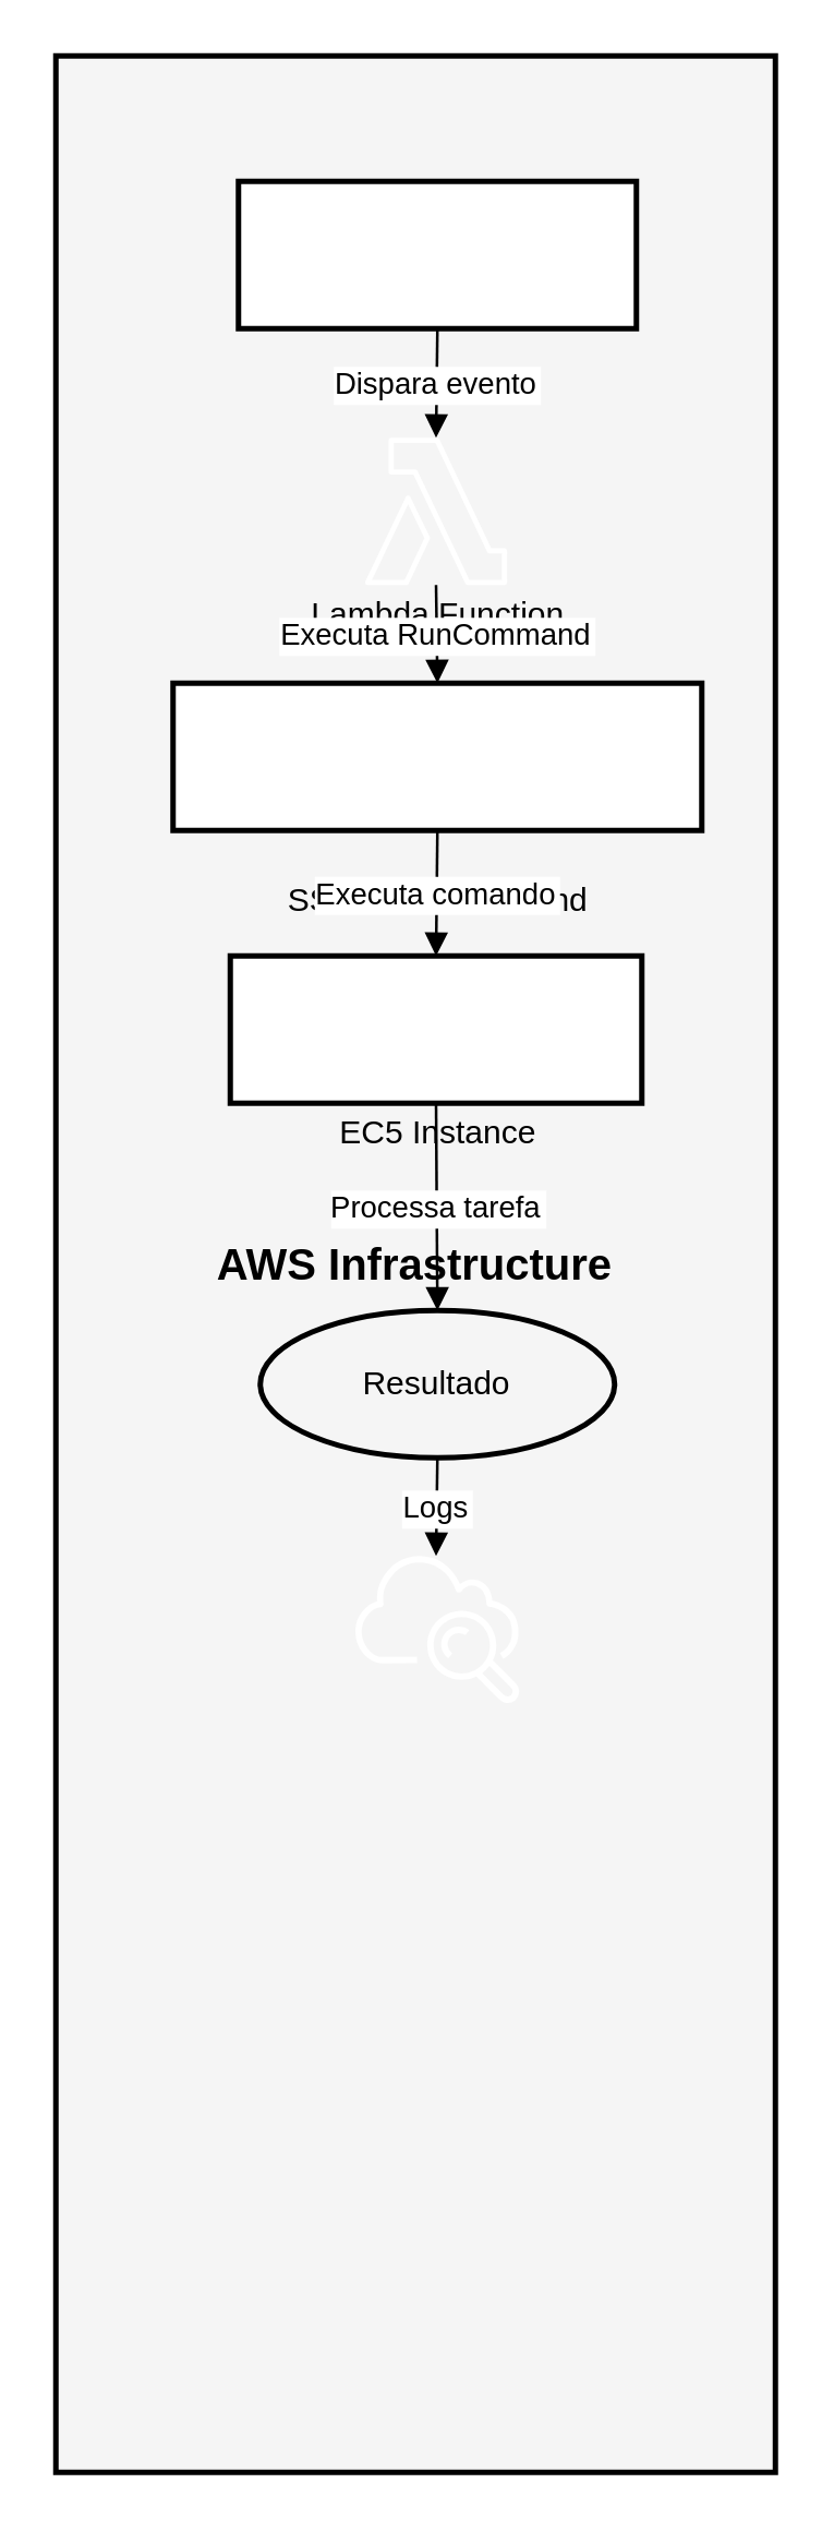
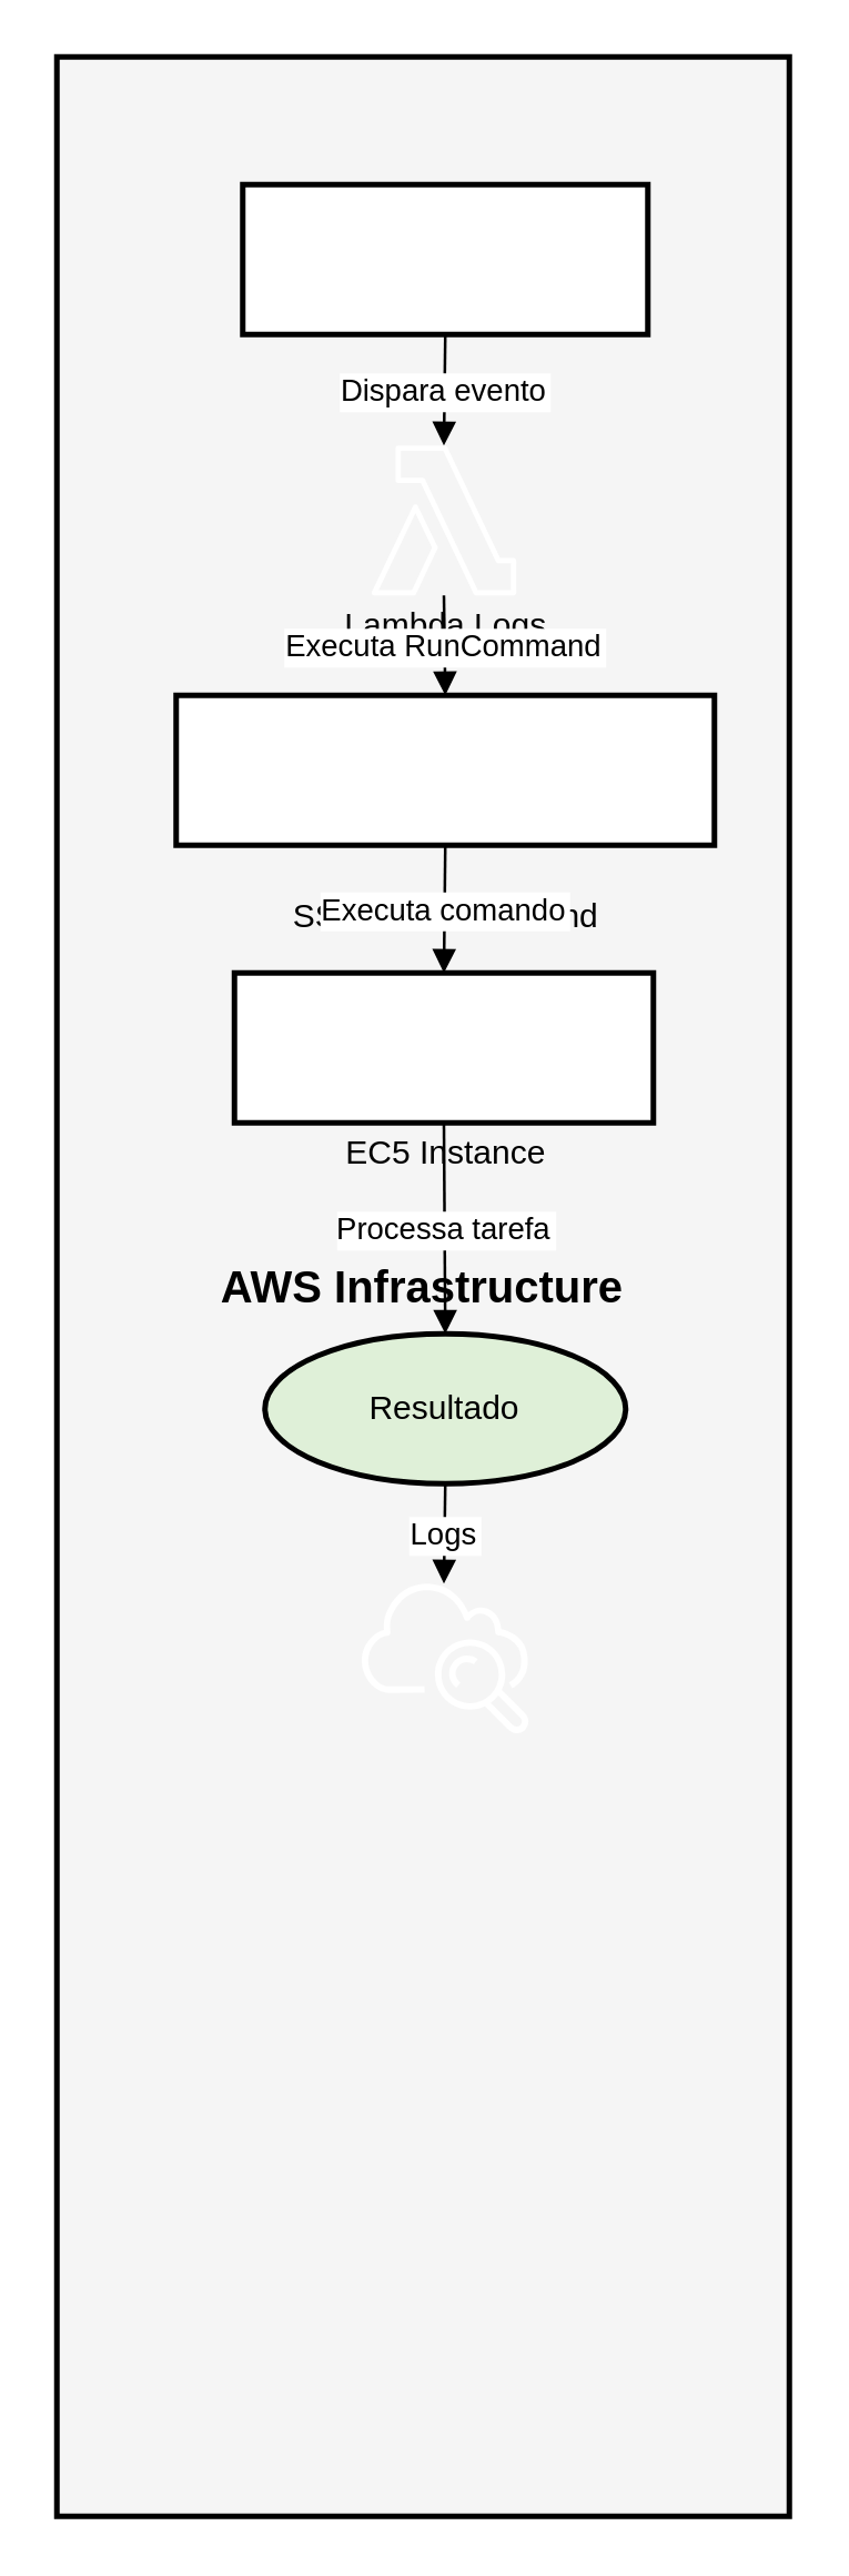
  <mxCell id="0" />
  <mxCell id="1" parent="0" />
  <mxCell id="2" value="AWS Infrastructure" style="whiteSpace=wrap;strokeWidth=2;fillColor=#F5F5F5;fontSize=16;fontStyle=1;" vertex="1" parent="1"><mxGeometry x="20" y="20" width="264" height="886" as="geometry" /></mxCell>
  <mxCell id="3" value="" style="shape=mxgraph.aws4.event_bridge;whiteSpace=wrap;strokeWidth=2;" vertex="1" parent="2"><mxGeometry x="67" y="46" width="146" height="54" as="geometry" /></mxCell>
  <mxCell id="4" value="" style="shape=mxgraph.aws4.lambda;whiteSpace=wrap;strokeWidth=2;" vertex="1" parent="2"><mxGeometry x="48" y="140" width="183" height="54" as="geometry" /></mxCell>
- <mxCell id="5" value="Lambda Function" style="text;html=1;align=center;verticalAlign=bottom;resizable=0;points=[];fontSize=12;" vertex="1" parent="2"><mxGeometry x="48" y="194" width="183" height="20" as="geometry" /></mxCell>
+ <mxCell id="5" value="Lambda Logs" style="text;html=1;align=center;verticalAlign=bottom;resizable=0;points=[];fontSize=12;" vertex="1" parent="2"><mxGeometry x="48" y="194" width="183" height="20" as="geometry" /></mxCell>
  <mxCell id="6" value="" style="shape=mxgraph.aws4.systems_manager_run_command;whiteSpace=wrap;strokeWidth=2;" vertex="1" parent="2"><mxGeometry x="43" y="230" width="194" height="54" as="geometry" /></mxCell>
  <mxCell id="7" value="SSM Run Command" style="text;html=1;align=center;verticalAlign=bottom;resizable=0;points=[];fontSize=12;" vertex="1" parent="2"><mxGeometry x="43" y="299" width="194" height="20" as="geometry" /></mxCell>
  <mxCell id="8" value="" style="shape=mxgraph.aws4.ec2_instance;whiteSpace=wrap;strokeWidth=2;" vertex="1" parent="2"><mxGeometry x="64" y="330" width="151" height="54" as="geometry" /></mxCell>
  <mxCell id="9" value="EC5 Instance" style="text;html=1;align=center;verticalAlign=bottom;resizable=0;points=[];fontSize=12;" vertex="1" parent="2"><mxGeometry x="64" y="384" width="151" height="20" as="geometry" /></mxCell>
- <mxCell id="10" value="Resultado" style="ellipse;whiteSpace=wrap;strokeWidth=2;fillColor=#f5f5f5;borderColor=#3C763D;" vertex="1" parent="2"><mxGeometry x="75" y="460" width="130" height="54" as="geometry" /></mxCell>
+ <mxCell id="10" value="Resultado" style="ellipse;whiteSpace=wrap;strokeWidth=2;fillColor=#DFF0D8;borderColor=#3C763D;" vertex="1" parent="2"><mxGeometry x="75" y="460" width="130" height="54" as="geometry" /></mxCell>
  <mxCell id="11" value="" style="shape=mxgraph.aws4.cloudwatch;whiteSpace=wrap;strokeWidth=2;" vertex="1" parent="2"><mxGeometry x="49" y="550" width="181" height="54" as="geometry" /></mxCell>
  <mxCell id="12" value="Dispara evento" style="curved=1;startArrow=none;endArrow=block;exitX=0.5;exitY=0.99;entryX=0.5;entryY=0;rounded=0;labelBackgroundColor=#ffffff;" edge="1" parent="2" source="3" target="4"><mxGeometry relative="1" as="geometry"><Array as="points" /></mxGeometry></mxCell>
  <mxCell id="13" value="Executa RunCommand" style="curved=1;startArrow=none;endArrow=block;exitX=0.5;exitY=1;entryX=0.5;entryY=0.01;rounded=0;labelBackgroundColor=#ffffff;" edge="1" parent="2" source="4" target="6"><mxGeometry relative="1" as="geometry"><Array as="points" /></mxGeometry></mxCell>
  <mxCell id="14" value="Executa comando" style="curved=1;startArrow=none;endArrow=block;exitX=0.5;exitY=1.01;entryX=0.5;entryY=-0.01;rounded=0;labelBackgroundColor=#ffffff;" edge="1" parent="2" source="6" target="8"><mxGeometry relative="1" as="geometry"><Array as="points" /></mxGeometry></mxCell>
  <mxCell id="15" value="Processa tarefa" style="curved=1;startArrow=none;endArrow=block;exitX=0.5;exitY=0.99;entryX=0.5;entryY=0;rounded=0;labelBackgroundColor=#ffffff;" edge="1" parent="2" source="8" target="10"><mxGeometry relative="1" as="geometry"><Array as="points" /></mxGeometry></mxCell>
  <mxCell id="16" value="Logs" style="curved=1;startArrow=none;endArrow=block;exitX=0.5;exitY=1;entryX=0.5;entryY=0.01;rounded=0;labelBackgroundColor=#ffffff;" edge="1" parent="2" source="10" target="11"><mxGeometry relative="1" as="geometry"><Array as="points" /></mxGeometry></mxCell>
